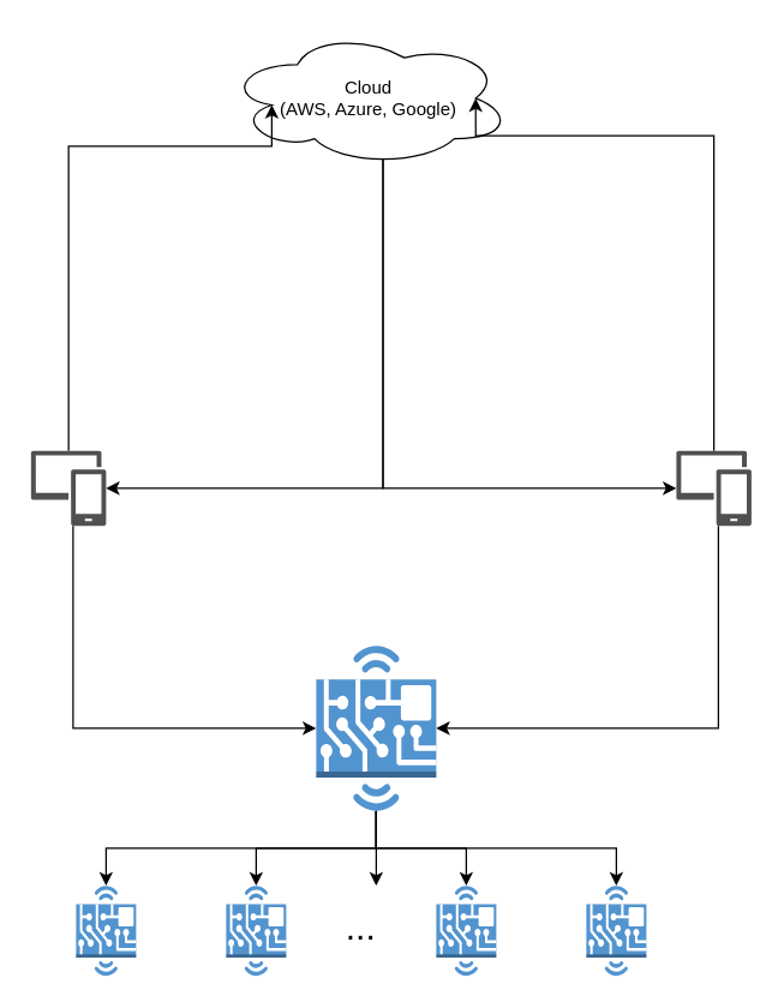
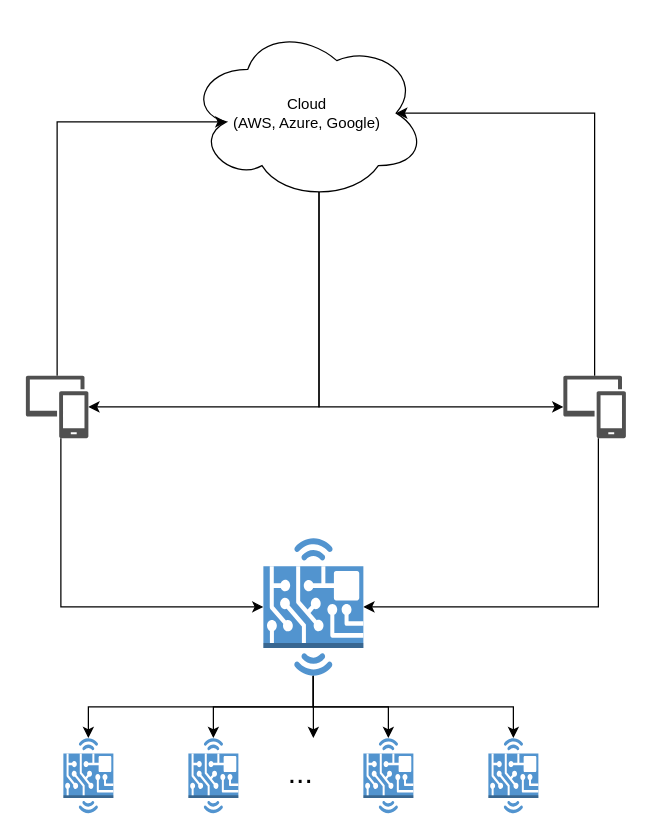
  <mxCell id="0" />
  <mxCell id="1" parent="0" />
  <mxCell id="2" style="edgeStyle=orthogonalEdgeStyle;rounded=0;orthogonalLoop=1;jettySize=auto;html=1;exitX=0.55;exitY=0.95;exitDx=0;exitDy=0;exitPerimeter=0;entryX=0;entryY=0.5;entryDx=0;entryDy=0;entryPerimeter=0;fontSize=24;" edge="1" parent="1" source="4" target="10"><mxGeometry relative="1" as="geometry"><Array as="points"><mxPoint x="255" y="325" /></Array></mxGeometry></mxCell>
  <mxCell id="3" style="edgeStyle=orthogonalEdgeStyle;rounded=0;orthogonalLoop=1;jettySize=auto;html=1;exitX=0.55;exitY=0.95;exitDx=0;exitDy=0;exitPerimeter=0;entryX=1;entryY=0.5;entryDx=0;entryDy=0;entryPerimeter=0;fontSize=24;" edge="1" parent="1" source="4" target="7"><mxGeometry relative="1" as="geometry"><Array as="points"><mxPoint x="255" y="325" /></Array></mxGeometry></mxCell>
- <mxCell id="4" value="Cloud&lt;br&gt;(AWS, Azure, Google)" style="ellipse;shape=cloud;whiteSpace=wrap;html=1;align=center;" vertex="1" parent="1"><mxGeometry x="150" y="20" width="190" height="90" as="geometry" /></mxCell>
+ <mxCell id="4" value="Cloud&lt;br&gt;(AWS, Azure, Google)" style="ellipse;shape=cloud;whiteSpace=wrap;html=1;align=center;" vertex="1" parent="1"><mxGeometry x="150" y="20" width="190" height="140" as="geometry" /></mxCell>
  <mxCell id="5" style="edgeStyle=orthogonalEdgeStyle;rounded=0;orthogonalLoop=1;jettySize=auto;html=1;exitX=0.56;exitY=1;exitDx=0;exitDy=0;exitPerimeter=0;entryX=0;entryY=0.5;entryDx=0;entryDy=0;entryPerimeter=0;fontSize=24;" edge="1" parent="1" source="7" target="17"><mxGeometry relative="1" as="geometry" /></mxCell>
  <mxCell id="6" style="edgeStyle=orthogonalEdgeStyle;rounded=0;orthogonalLoop=1;jettySize=auto;html=1;exitX=0.5;exitY=0;exitDx=0;exitDy=0;exitPerimeter=0;entryX=0.16;entryY=0.55;entryDx=0;entryDy=0;entryPerimeter=0;fontSize=24;" edge="1" parent="1" source="7" target="4"><mxGeometry relative="1" as="geometry"><Array as="points"><mxPoint x="45" y="97" /></Array></mxGeometry></mxCell>
  <mxCell id="7" value="" style="sketch=0;pointerEvents=1;shadow=0;dashed=0;html=1;strokeColor=none;labelPosition=center;verticalLabelPosition=bottom;verticalAlign=top;align=center;fillColor=#505050;shape=mxgraph.mscae.intune.device_group" vertex="1" parent="1"><mxGeometry x="20" y="300" width="50" height="50" as="geometry" /></mxCell>
  <mxCell id="8" style="edgeStyle=orthogonalEdgeStyle;rounded=0;orthogonalLoop=1;jettySize=auto;html=1;exitX=0.56;exitY=1;exitDx=0;exitDy=0;exitPerimeter=0;entryX=1;entryY=0.5;entryDx=0;entryDy=0;entryPerimeter=0;fontSize=24;" edge="1" parent="1" source="10" target="17"><mxGeometry relative="1" as="geometry" /></mxCell>
  <mxCell id="9" style="edgeStyle=orthogonalEdgeStyle;rounded=0;orthogonalLoop=1;jettySize=auto;html=1;exitX=0.5;exitY=0;exitDx=0;exitDy=0;exitPerimeter=0;entryX=0.875;entryY=0.5;entryDx=0;entryDy=0;entryPerimeter=0;fontSize=24;" edge="1" parent="1" source="10" target="4"><mxGeometry relative="1" as="geometry"><Array as="points"><mxPoint x="475" y="90" /></Array></mxGeometry></mxCell>
  <mxCell id="10" value="" style="sketch=0;pointerEvents=1;shadow=0;dashed=0;html=1;strokeColor=none;labelPosition=center;verticalLabelPosition=bottom;verticalAlign=top;align=center;fillColor=#505050;shape=mxgraph.mscae.intune.device_group" vertex="1" parent="1"><mxGeometry x="450" y="300" width="50" height="50" as="geometry" /></mxCell>
  <mxCell id="11" value="" style="outlineConnect=0;dashed=0;verticalLabelPosition=bottom;verticalAlign=top;align=center;html=1;shape=mxgraph.aws3.hardware_board;fillColor=#5294CF;gradientColor=none;" vertex="1" parent="1"><mxGeometry x="390" y="590" width="40" height="60" as="geometry" /></mxCell>
  <mxCell id="12" style="edgeStyle=orthogonalEdgeStyle;rounded=0;orthogonalLoop=1;jettySize=auto;html=1;exitX=0.5;exitY=1;exitDx=0;exitDy=0;exitPerimeter=0;entryX=0.5;entryY=0;entryDx=0;entryDy=0;entryPerimeter=0;fontSize=24;" edge="1" parent="1" source="17" target="20"><mxGeometry relative="1" as="geometry" /></mxCell>
  <mxCell id="13" style="edgeStyle=orthogonalEdgeStyle;rounded=0;orthogonalLoop=1;jettySize=auto;html=1;exitX=0.5;exitY=1;exitDx=0;exitDy=0;exitPerimeter=0;entryX=0.5;entryY=0;entryDx=0;entryDy=0;entryPerimeter=0;fontSize=24;" edge="1" parent="1" source="17" target="19"><mxGeometry relative="1" as="geometry" /></mxCell>
  <mxCell id="14" style="edgeStyle=orthogonalEdgeStyle;rounded=0;orthogonalLoop=1;jettySize=auto;html=1;exitX=0.5;exitY=1;exitDx=0;exitDy=0;exitPerimeter=0;fontSize=24;" edge="1" parent="1" source="17"><mxGeometry relative="1" as="geometry"><mxPoint x="250" y="590" as="targetPoint" /></mxGeometry></mxCell>
  <mxCell id="15" style="edgeStyle=orthogonalEdgeStyle;rounded=0;orthogonalLoop=1;jettySize=auto;html=1;exitX=0.5;exitY=1;exitDx=0;exitDy=0;exitPerimeter=0;entryX=0.5;entryY=0;entryDx=0;entryDy=0;entryPerimeter=0;fontSize=24;" edge="1" parent="1" source="17" target="18"><mxGeometry relative="1" as="geometry" /></mxCell>
  <mxCell id="16" style="edgeStyle=orthogonalEdgeStyle;rounded=0;orthogonalLoop=1;jettySize=auto;html=1;exitX=0.5;exitY=1;exitDx=0;exitDy=0;exitPerimeter=0;fontSize=24;" edge="1" parent="1" source="17" target="11"><mxGeometry relative="1" as="geometry" /></mxCell>
  <mxCell id="17" value="" style="outlineConnect=0;dashed=0;verticalLabelPosition=bottom;verticalAlign=top;align=center;html=1;shape=mxgraph.aws3.hardware_board;fillColor=#5294CF;gradientColor=none;" vertex="1" parent="1"><mxGeometry x="210" y="430" width="80" height="110" as="geometry" /></mxCell>
  <mxCell id="18" value="" style="outlineConnect=0;dashed=0;verticalLabelPosition=bottom;verticalAlign=top;align=center;html=1;shape=mxgraph.aws3.hardware_board;fillColor=#5294CF;gradientColor=none;" vertex="1" parent="1"><mxGeometry x="290" y="590" width="40" height="60" as="geometry" /></mxCell>
  <mxCell id="19" value="" style="outlineConnect=0;dashed=0;verticalLabelPosition=bottom;verticalAlign=top;align=center;html=1;shape=mxgraph.aws3.hardware_board;fillColor=#5294CF;gradientColor=none;" vertex="1" parent="1"><mxGeometry x="150" y="590" width="40" height="60" as="geometry" /></mxCell>
  <mxCell id="20" value="" style="outlineConnect=0;dashed=0;verticalLabelPosition=bottom;verticalAlign=top;align=center;html=1;shape=mxgraph.aws3.hardware_board;fillColor=#5294CF;gradientColor=none;" vertex="1" parent="1"><mxGeometry x="50" y="590" width="40" height="60" as="geometry" /></mxCell>
  <mxCell id="21" value="&lt;font style=&quot;font-size: 24px&quot;&gt;...&lt;/font&gt;" style="text;html=1;strokeColor=none;fillColor=none;align=center;verticalAlign=middle;whiteSpace=wrap;rounded=0;" vertex="1" parent="1"><mxGeometry x="210" y="605" width="60" height="25" as="geometry" /></mxCell>
